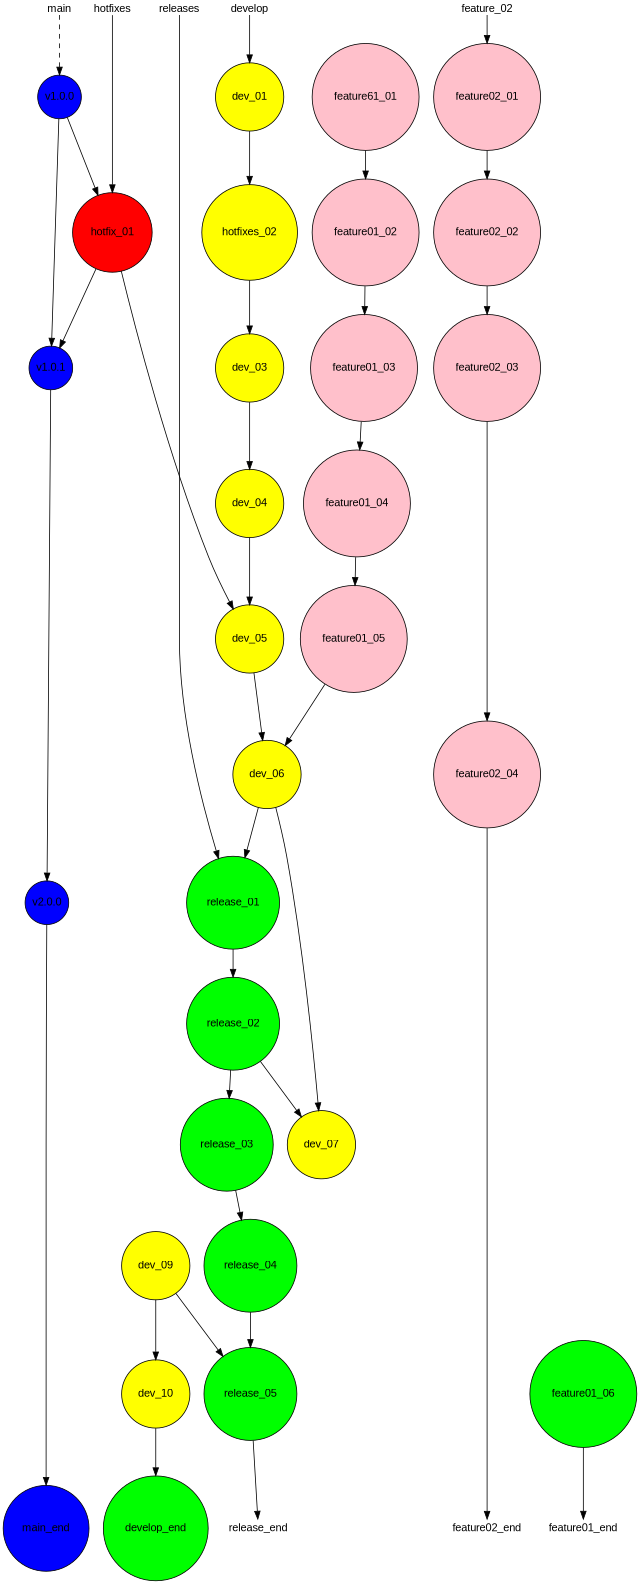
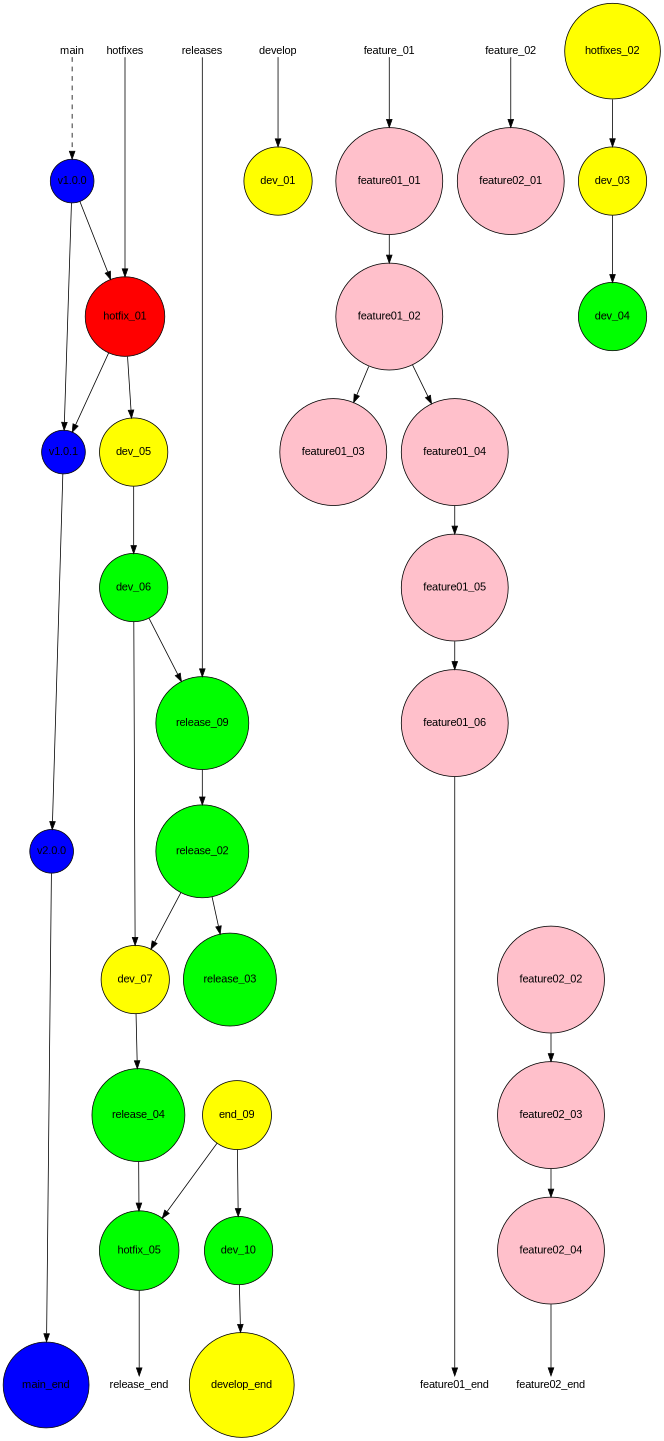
  digraph {
    rankdir=TB
    node [fontname=Arial shape=circle fillcolor=yellow style=filled]
    n1 [height=0.3 label=main shape=plain width=0.3 fillcolor="" style=""]
    n2 [height=0.3 label=hotfixes shape=plain width=0.3 fillcolor="" style=""]
    n3 [height=0.3 label=releases shape=plain width=0.3 fillcolor="" style=""]
    n4 [height=0.3 label=develop shape=plain width=0.3 fillcolor="" style=""]
+   n5 [height=0.3 label=feature_01 shape=plain width=0.3 fillcolor="" style=""]
    n6 [height=0.3 label=feature_02 shape=plain width=0.3 fillcolor="" style=""]
    main_end [fillcolor=blue height=0.3 width=0.3]
    release_end [height=0.3 shape=plaintext width=0.3 fillcolor="" style=""]
-   develop_end [fillcolor=green height=0.3 width=0.3]
+   develop_end [height=0.3 width=0.3]
    feature01_end [height=0.3 shape=plaintext width=0.3 fillcolor="" style=""]
    feature02_end [height=0.3 shape=plaintext width=0.3 fillcolor="" style=""]
-   release_01 [fillcolor=green height=0.3 width=0.3]
+   release_01 [fillcolor=green height=0.3 width=0.3 label=release_09]
    release_02 [fillcolor=green height=0.3 width=0.3]
    release_03 [fillcolor=green height=0.3 width=0.3]
    dev_07 [height=0.3 width=0.3]
    release_04 [fillcolor=green height=0.3 width=0.3]
-   release_05 [fillcolor=green height=0.3 width=0.3]
+   release_05 [fillcolor=green height=0.3 width=0.3 label=hotfix_05]
    dev_01 [height=0.3 width=0.3]
    n19 [height=0.3 label=hotfixes_02 width=0.3]
    dev_03 [height=0.3 width=0.3]
-   dev_04 [height=0.3 width=0.3]
+   dev_04 [fillcolor=green height=0.3 width=0.3]
    dev_05 [height=0.3 width=0.3]
-   dev_06 [height=0.3 width=0.3]
-   dev_09 [height=0.3 width=0.3]
-   dev_10 [height=0.3 width=0.3]
-   feature01_01 [fillcolor=pink height=0.3 width=0.3 label=feature61_01]
+   dev_06 [fillcolor=green height=0.3 width=0.3]
+   dev_09 [height=0.3 width=0.3 label=end_09]
+   dev_10 [fillcolor=green height=0.3 width=0.3]
+   feature01_01 [fillcolor=pink height=0.3 width=0.3]
    feature01_02 [fillcolor=pink height=0.3 width=0.3]
    feature01_03 [fillcolor=pink height=0.3 width=0.3]
    feature01_04 [fillcolor=pink height=0.3 width=0.3]
    feature01_05 [fillcolor=pink height=0.3 width=0.3]
-   feature01_06 [fillcolor=green height=0.3 width=0.3]
+   feature01_06 [fillcolor=pink height=0.3 width=0.3]
    feature02_01 [fillcolor=pink height=0.3 width=0.3]
    feature02_02 [fillcolor=pink height=0.3 width=0.3]
    feature02_03 [fillcolor=pink height=0.3 width=0.3]
    feature02_04 [fillcolor=pink height=0.3 width=0.3]
    hotfix_01 [fillcolor=red height=0.3 width=0.3]
    n37 [fillcolor=blue height=0.3 label="v1.0.1" margin=0.01 width=0.3]
    n38 [fillcolor=blue height=0.3 label="v1.0.0" margin=0.01 width=0.3]
    n39 [fillcolor=blue height=0.3 label="v2.0.0" margin=0.01 width=0.3]
    subgraph sub_1 {
      rank=same
      n1
      n2
      n3
      n4
+     n5
      n6
    }
    subgraph sub_2 {
      rank=same
      main_end
      release_end
      develop_end
      feature01_end
      feature02_end
    }
    subgraph sub_3 {
      n3
      release_end
      release_01
      release_02
      release_03
      dev_07
      release_04
      release_05
    }
    subgraph sub_4 {
      n4
      develop_end
      release_01
      dev_07
      release_05
      dev_01
      n19
      dev_03
      dev_04
      dev_05
      dev_06
      dev_09
      dev_10
    }
    subgraph sub_5 {
+     n5
      feature01_end
      feature01_01
      feature01_02
      feature01_03
      feature01_04
      feature01_05
      feature01_06
    }
    subgraph sub_6 {
      n6
      feature02_end
      feature02_01
      feature02_02
      feature02_03
      feature02_04
    }
    subgraph sub_7 {
      n2
      dev_05
      hotfix_01
      n37
    }
    n1 -> n38 [style=dashed]
    n2 -> hotfix_01
    n3 -> release_01
    n4 -> dev_01
+   n5 -> feature01_01
    n6 -> feature02_01
    release_01 -> release_02
    release_02 -> release_03
    release_02 -> dev_07
-   release_03 -> release_04
+   dev_07 -> release_04
    release_04 -> release_05
    release_05 -> release_end
-   dev_01 -> n19
    n19 -> dev_03
    dev_03 -> dev_04
-   dev_04 -> dev_05
    dev_05 -> dev_06
    dev_06 -> release_01
    dev_06 -> dev_07
    dev_09 -> release_05
    dev_09 -> dev_10
    dev_10 -> develop_end
    feature01_01 -> feature01_02
    feature01_02 -> feature01_03
-   feature01_03 -> feature01_04
+   feature01_02 -> feature01_04
    feature01_04 -> feature01_05
-   feature01_05 -> dev_06
+   feature01_05 -> feature01_06
    feature01_06 -> feature01_end
-   feature02_01 -> feature02_02
    feature02_02 -> feature02_03
    feature02_03 -> feature02_04
    feature02_04 -> feature02_end
    hotfix_01 -> dev_05
    hotfix_01 -> n37
    n37 -> n39
    n38 -> hotfix_01
    n38 -> n37
    n39 -> main_end
  }
